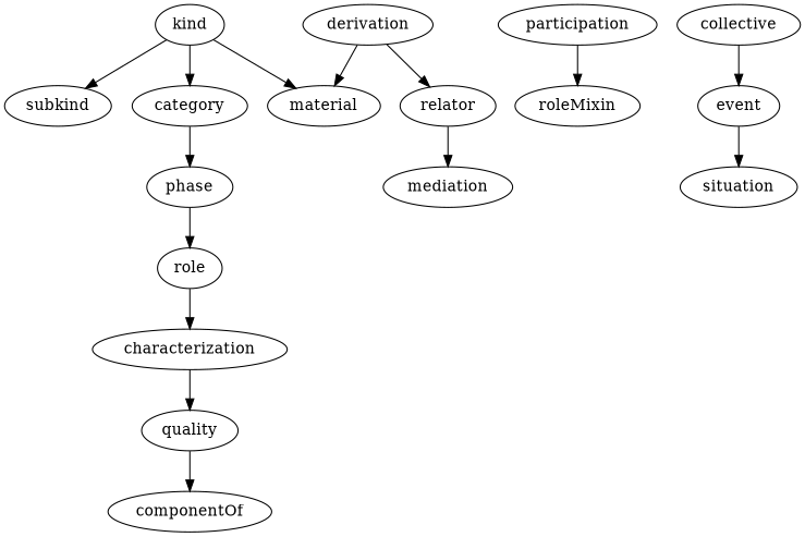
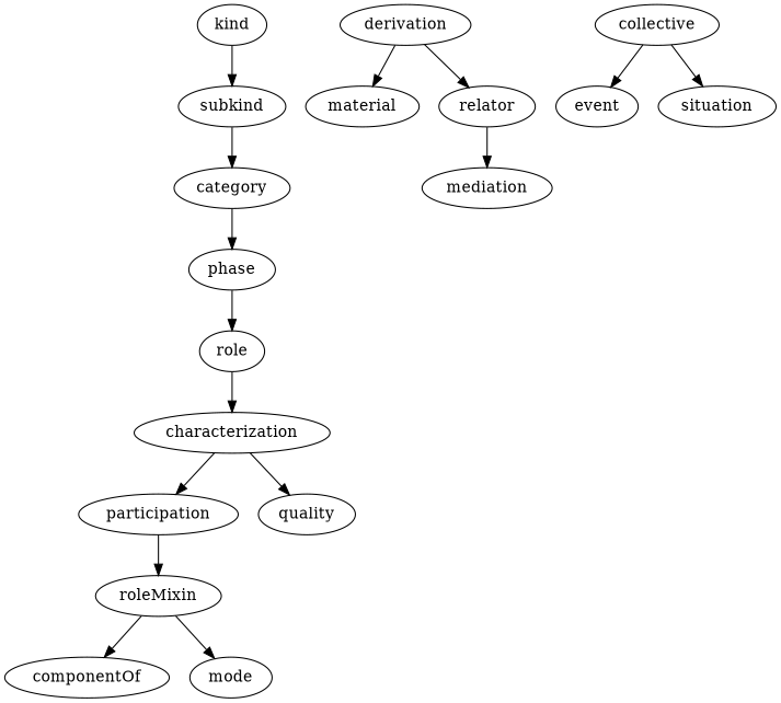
  strict digraph {
    kind
    material
    subkind
    category
    derivation
    relator
    phase
    mediation
    characterization
    participation
    quality
    roleMixin
    componentOf
+   mode
    collective
    event
    situation
    role
-   kind -> material
    kind -> subkind
-   kind -> category
+   subkind -> category
    category -> phase
    derivation -> material
    derivation -> relator
    relator -> mediation
    phase -> role
+   characterization -> participation
    characterization -> quality
    participation -> roleMixin
-   quality -> componentOf
+   roleMixin -> componentOf
+   roleMixin -> mode
    collective -> event
-   event -> situation
+   collective -> situation
    role -> characterization
  }
